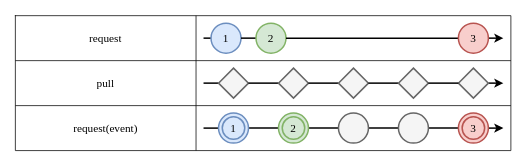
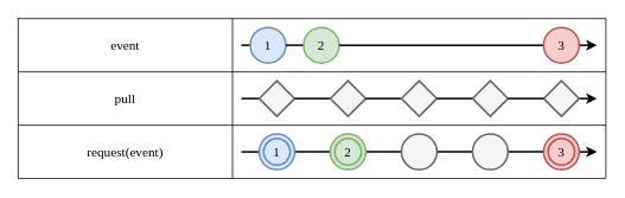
  <mxCell id="0" />
  <mxCell id="1" parent="0" />
  <mxCell id="2" value="" style="shape=table;startSize=0;container=1;collapsible=0;childLayout=tableLayout;fontSize=15;align=center;fontFamily=Lucida Console;strokeWidth=1;fillColor=none;" vertex="1" parent="1"><mxGeometry x="20" y="20" width="661" height="180" as="geometry" /></mxCell>
  <mxCell id="3" style="shape=tableRow;horizontal=0;startSize=0;swimlaneHead=0;swimlaneBody=0;strokeColor=inherit;top=0;left=0;bottom=0;right=0;collapsible=0;dropTarget=0;fillColor=none;points=[[0,0.5],[1,0.5]];portConstraint=eastwest;fontSize=15;fontFamily=Lucida Console;strokeWidth=2;" vertex="1" parent="2"><mxGeometry width="661" height="60" as="geometry" /></mxCell>
- <mxCell id="4" value="request" style="shape=partialRectangle;html=1;whiteSpace=wrap;connectable=0;strokeColor=inherit;overflow=hidden;fillColor=none;top=0;left=0;bottom=0;right=0;pointerEvents=1;fontSize=15;fontFamily=Lucida Console;align=center;strokeWidth=2;" vertex="1" parent="3"><mxGeometry width="241" height="60" as="geometry"><mxRectangle width="241" height="60" as="alternateBounds" /></mxGeometry></mxCell>
+ <mxCell id="4" value="event" style="shape=partialRectangle;html=1;whiteSpace=wrap;connectable=0;strokeColor=inherit;overflow=hidden;fillColor=none;top=0;left=0;bottom=0;right=0;pointerEvents=1;fontSize=15;fontFamily=Lucida Console;align=center;strokeWidth=2;" vertex="1" parent="3"><mxGeometry width="241" height="60" as="geometry"><mxRectangle width="241" height="60" as="alternateBounds" /></mxGeometry></mxCell>
  <mxCell id="5" style="shape=partialRectangle;html=1;whiteSpace=wrap;connectable=0;strokeColor=inherit;overflow=hidden;fillColor=none;top=0;left=0;bottom=0;right=0;pointerEvents=1;fontSize=15;fontFamily=Lucida Console;align=center;strokeWidth=2;" vertex="1" parent="3"><mxGeometry x="241" width="420" height="60" as="geometry"><mxRectangle width="420" height="60" as="alternateBounds" /></mxGeometry></mxCell>
  <mxCell id="6" value="" style="shape=tableRow;horizontal=0;startSize=0;swimlaneHead=0;swimlaneBody=0;strokeColor=inherit;top=0;left=0;bottom=0;right=0;collapsible=0;dropTarget=0;fillColor=none;points=[[0,0.5],[1,0.5]];portConstraint=eastwest;fontSize=15;fontFamily=Lucida Console;strokeWidth=2;" vertex="1" parent="2"><mxGeometry y="60" width="661" height="60" as="geometry" /></mxCell>
  <mxCell id="7" value="pull" style="shape=partialRectangle;html=1;whiteSpace=wrap;connectable=0;strokeColor=inherit;overflow=hidden;fillColor=none;top=0;left=0;bottom=0;right=0;pointerEvents=1;fontSize=15;fontFamily=Lucida Console;align=center;strokeWidth=2;" vertex="1" parent="6"><mxGeometry width="241" height="60" as="geometry"><mxRectangle width="241" height="60" as="alternateBounds" /></mxGeometry></mxCell>
  <mxCell id="8" value="" style="shape=partialRectangle;html=1;whiteSpace=wrap;connectable=0;strokeColor=inherit;overflow=hidden;fillColor=none;top=0;left=0;bottom=0;right=0;pointerEvents=1;fontSize=15;fontFamily=Lucida Console;align=center;strokeWidth=2;" vertex="1" parent="6"><mxGeometry x="241" width="420" height="60" as="geometry"><mxRectangle width="420" height="60" as="alternateBounds" /></mxGeometry></mxCell>
  <mxCell id="9" value="" style="shape=tableRow;horizontal=0;startSize=0;swimlaneHead=0;swimlaneBody=0;strokeColor=inherit;top=0;left=0;bottom=0;right=0;collapsible=0;dropTarget=0;fillColor=none;points=[[0,0.5],[1,0.5]];portConstraint=eastwest;fontSize=15;fontFamily=Lucida Console;strokeWidth=2;" vertex="1" parent="2"><mxGeometry y="120" width="661" height="60" as="geometry" /></mxCell>
  <mxCell id="10" value="request(event) " style="shape=partialRectangle;html=1;whiteSpace=wrap;connectable=0;strokeColor=inherit;overflow=hidden;fillColor=none;top=0;left=0;bottom=0;right=0;pointerEvents=1;fontSize=15;fontFamily=Lucida Console;align=center;strokeWidth=2;" vertex="1" parent="9"><mxGeometry width="241" height="60" as="geometry"><mxRectangle width="241" height="60" as="alternateBounds" /></mxGeometry></mxCell>
  <mxCell id="11" value="" style="shape=partialRectangle;html=1;whiteSpace=wrap;connectable=0;strokeColor=inherit;overflow=hidden;fillColor=none;top=0;left=0;bottom=0;right=0;pointerEvents=1;fontSize=15;fontFamily=Lucida Console;align=center;strokeWidth=2;" vertex="1" parent="9"><mxGeometry x="241" width="420" height="60" as="geometry"><mxRectangle width="420" height="60" as="alternateBounds" /></mxGeometry></mxCell>
  <mxCell id="12" value="" style="group;fontFamily=Lucida Console;fontSize=15;strokeWidth=2;" vertex="1" connectable="0" parent="1"><mxGeometry x="271" y="150" width="400" height="40" as="geometry" /></mxCell>
  <mxCell id="13" value="" style="endArrow=classic;html=1;rounded=0;endFill=1;fontFamily=Lucida Console;fontSize=15;strokeWidth=2;" edge="1" parent="12"><mxGeometry width="50" height="50" relative="1" as="geometry"><mxPoint x="380" y="20" as="sourcePoint" /><mxPoint x="400" y="20" as="targetPoint" /></mxGeometry></mxCell>
  <mxCell id="14" value="" style="endArrow=none;html=1;rounded=0;endFill=0;fontFamily=Lucida Console;fontSize=15;strokeWidth=2;" edge="1" parent="12"><mxGeometry width="50" height="50" relative="1" as="geometry"><mxPoint y="20" as="sourcePoint" /><mxPoint x="20" y="20" as="targetPoint" /></mxGeometry></mxCell>
  <mxCell id="15" value="" style="endArrow=none;html=1;rounded=0;endFill=0;fontFamily=Lucida Console;fontSize=15;strokeWidth=2;" edge="1" parent="12"><mxGeometry width="50" height="50" relative="1" as="geometry"><mxPoint x="60" y="20" as="sourcePoint" /><mxPoint x="270" y="20" as="targetPoint" /></mxGeometry></mxCell>
  <mxCell id="16" value="" style="endArrow=none;html=1;rounded=0;endFill=0;fontFamily=Lucida Console;fontSize=15;strokeWidth=2;" edge="1" parent="12"><mxGeometry width="50" height="50" relative="1" as="geometry"><mxPoint x="270" y="20" as="sourcePoint" /><mxPoint x="340" y="20" as="targetPoint" /></mxGeometry></mxCell>
  <mxCell id="17" value="1" style="ellipse;shape=doubleEllipse;whiteSpace=wrap;html=1;aspect=fixed;fillColor=#dae8fc;strokeColor=#6c8ebf;strokeWidth=2;fontSize=15;fontFamily=Lucida Console;" vertex="1" parent="12"><mxGeometry x="20" width="40" height="40" as="geometry" /></mxCell>
  <mxCell id="18" value="2" style="ellipse;shape=doubleEllipse;whiteSpace=wrap;html=1;aspect=fixed;fillColor=#d5e8d4;strokeColor=#82b366;strokeWidth=2;fontSize=15;fontFamily=Lucida Console;" vertex="1" parent="12"><mxGeometry x="100" width="40" height="40" as="geometry" /></mxCell>
  <mxCell id="19" value="" style="ellipse;whiteSpace=wrap;html=1;aspect=fixed;fillColor=#f5f5f5;fontColor=#333333;strokeColor=#666666;strokeWidth=2;" vertex="1" parent="12"><mxGeometry x="180" width="40" height="40" as="geometry" /></mxCell>
  <mxCell id="20" value="" style="ellipse;whiteSpace=wrap;html=1;aspect=fixed;fillColor=#f5f5f5;fontColor=#333333;strokeColor=#666666;strokeWidth=2;" vertex="1" parent="12"><mxGeometry x="260" width="40" height="40" as="geometry" /></mxCell>
  <mxCell id="21" value="3" style="ellipse;shape=doubleEllipse;whiteSpace=wrap;html=1;aspect=fixed;fillColor=#f8cecc;strokeColor=#b85450;strokeWidth=2;fontSize=15;fontFamily=Lucida Console;" vertex="1" parent="12"><mxGeometry x="340" width="40" height="40" as="geometry" /></mxCell>
  <mxCell id="22" value="" style="group;fontFamily=Lucida Console;fontSize=15;strokeWidth=2;" vertex="1" connectable="0" parent="1"><mxGeometry x="271" y="30" width="400" height="40" as="geometry" /></mxCell>
  <mxCell id="23" value="" style="endArrow=classic;html=1;rounded=0;fontFamily=Lucida Console;fontSize=15;strokeWidth=2;" edge="1" parent="22" source="29"><mxGeometry width="50" height="50" relative="1" as="geometry"><mxPoint y="20" as="sourcePoint" /><mxPoint x="400" y="20" as="targetPoint" /></mxGeometry></mxCell>
  <mxCell id="24" value="" style="endArrow=none;html=1;rounded=0;endFill=0;fontFamily=Lucida Console;fontSize=15;strokeWidth=2;" edge="1" parent="22" target="25"><mxGeometry width="50" height="50" relative="1" as="geometry"><mxPoint y="20" as="sourcePoint" /><mxPoint x="400" y="20" as="targetPoint" /></mxGeometry></mxCell>
  <mxCell id="25" value="1" style="ellipse;whiteSpace=wrap;html=1;aspect=fixed;fillColor=#dae8fc;strokeColor=#6c8ebf;fontSize=15;align=center;fontFamily=Lucida Console;strokeWidth=2;" vertex="1" parent="22"><mxGeometry x="10" width="40" height="40" as="geometry" /></mxCell>
  <mxCell id="26" value="" style="endArrow=none;html=1;rounded=0;endFill=0;fontFamily=Lucida Console;fontSize=15;strokeWidth=2;" edge="1" parent="22" source="25" target="27"><mxGeometry width="50" height="50" relative="1" as="geometry"><mxPoint x="80" y="20" as="sourcePoint" /><mxPoint x="400" y="20" as="targetPoint" /></mxGeometry></mxCell>
  <mxCell id="27" value="2" style="ellipse;whiteSpace=wrap;html=1;aspect=fixed;fillColor=#d5e8d4;strokeColor=#82b366;fontSize=15;fontFamily=Lucida Console;strokeWidth=2;" vertex="1" parent="22"><mxGeometry x="70" width="40" height="40" as="geometry" /></mxCell>
  <mxCell id="28" value="" style="endArrow=none;html=1;rounded=0;endFill=0;fontFamily=Lucida Console;fontSize=15;strokeWidth=2;" edge="1" parent="22" source="27" target="29"><mxGeometry width="50" height="50" relative="1" as="geometry"><mxPoint x="160" y="20" as="sourcePoint" /><mxPoint x="400" y="20" as="targetPoint" /></mxGeometry></mxCell>
  <mxCell id="29" value="3" style="ellipse;whiteSpace=wrap;html=1;aspect=fixed;fillColor=#f8cecc;strokeColor=#b85450;fontSize=15;fontFamily=Lucida Console;strokeWidth=2;" vertex="1" parent="22"><mxGeometry x="340" width="40" height="40" as="geometry" /></mxCell>
  <mxCell id="30" value="" style="group" vertex="1" connectable="0" parent="1"><mxGeometry x="271" y="90" width="400" height="40" as="geometry" /></mxCell>
  <mxCell id="31" value="" style="endArrow=classic;html=1;rounded=0;strokeWidth=2;endFill=1;" edge="1" parent="30" source="38"><mxGeometry width="50" height="50" relative="1" as="geometry"><mxPoint y="20" as="sourcePoint" /><mxPoint x="400" y="20" as="targetPoint" /></mxGeometry></mxCell>
  <mxCell id="32" value="" style="endArrow=none;html=1;rounded=0;strokeWidth=2;endFill=0;" edge="1" parent="30" target="33"><mxGeometry width="50" height="50" relative="1" as="geometry"><mxPoint y="20" as="sourcePoint" /><mxPoint x="400" y="20" as="targetPoint" /></mxGeometry></mxCell>
  <mxCell id="33" value="" style="rhombus;whiteSpace=wrap;html=1;fillColor=#f5f5f5;fontColor=#333333;strokeColor=#666666;strokeWidth=2;" vertex="1" parent="30"><mxGeometry x="20" width="40" height="40" as="geometry" /></mxCell>
  <mxCell id="34" value="" style="endArrow=none;html=1;rounded=0;strokeWidth=2;endFill=0;" edge="1" parent="30" source="33" target="35"><mxGeometry width="50" height="50" relative="1" as="geometry"><mxPoint x="60" y="20" as="sourcePoint" /><mxPoint x="400" y="20" as="targetPoint" /></mxGeometry></mxCell>
  <mxCell id="35" value="" style="rhombus;whiteSpace=wrap;html=1;fillColor=#f5f5f5;fontColor=#333333;strokeColor=#666666;strokeWidth=2;" vertex="1" parent="30"><mxGeometry x="100" width="40" height="40" as="geometry" /></mxCell>
  <mxCell id="36" value="" style="endArrow=none;html=1;rounded=0;strokeWidth=2;endFill=0;" edge="1" parent="30" source="35" target="37"><mxGeometry width="50" height="50" relative="1" as="geometry"><mxPoint x="140" y="20" as="sourcePoint" /><mxPoint x="400" y="20" as="targetPoint" /></mxGeometry></mxCell>
  <mxCell id="37" value="" style="rhombus;whiteSpace=wrap;html=1;fillColor=#f5f5f5;fontColor=#333333;strokeColor=#666666;strokeWidth=2;" vertex="1" parent="30"><mxGeometry x="180" width="40" height="40" as="geometry" /></mxCell>
  <mxCell id="38" value="" style="rhombus;whiteSpace=wrap;html=1;fillColor=#f5f5f5;fontColor=#333333;strokeColor=#666666;strokeWidth=2;" vertex="1" parent="30"><mxGeometry x="340" width="40" height="40" as="geometry" /></mxCell>
  <mxCell id="39" value="" style="endArrow=none;html=1;rounded=0;strokeWidth=2;endFill=0;" edge="1" parent="30" source="37" target="40"><mxGeometry width="50" height="50" relative="1" as="geometry"><mxPoint x="220" y="20" as="sourcePoint" /><mxPoint x="340" y="20" as="targetPoint" /></mxGeometry></mxCell>
  <mxCell id="40" value="" style="rhombus;whiteSpace=wrap;html=1;fillColor=#f5f5f5;fontColor=#333333;strokeColor=#666666;strokeWidth=2;" vertex="1" parent="30"><mxGeometry x="260" width="40" height="40" as="geometry" /></mxCell>
  <mxCell id="41" value="" style="endArrow=none;html=1;rounded=0;strokeWidth=2;endFill=0;" edge="1" parent="30" source="40" target="38"><mxGeometry width="50" height="50" relative="1" as="geometry"><mxPoint x="220" y="20" as="sourcePoint" /><mxPoint x="400" y="20" as="targetPoint" /></mxGeometry></mxCell>
